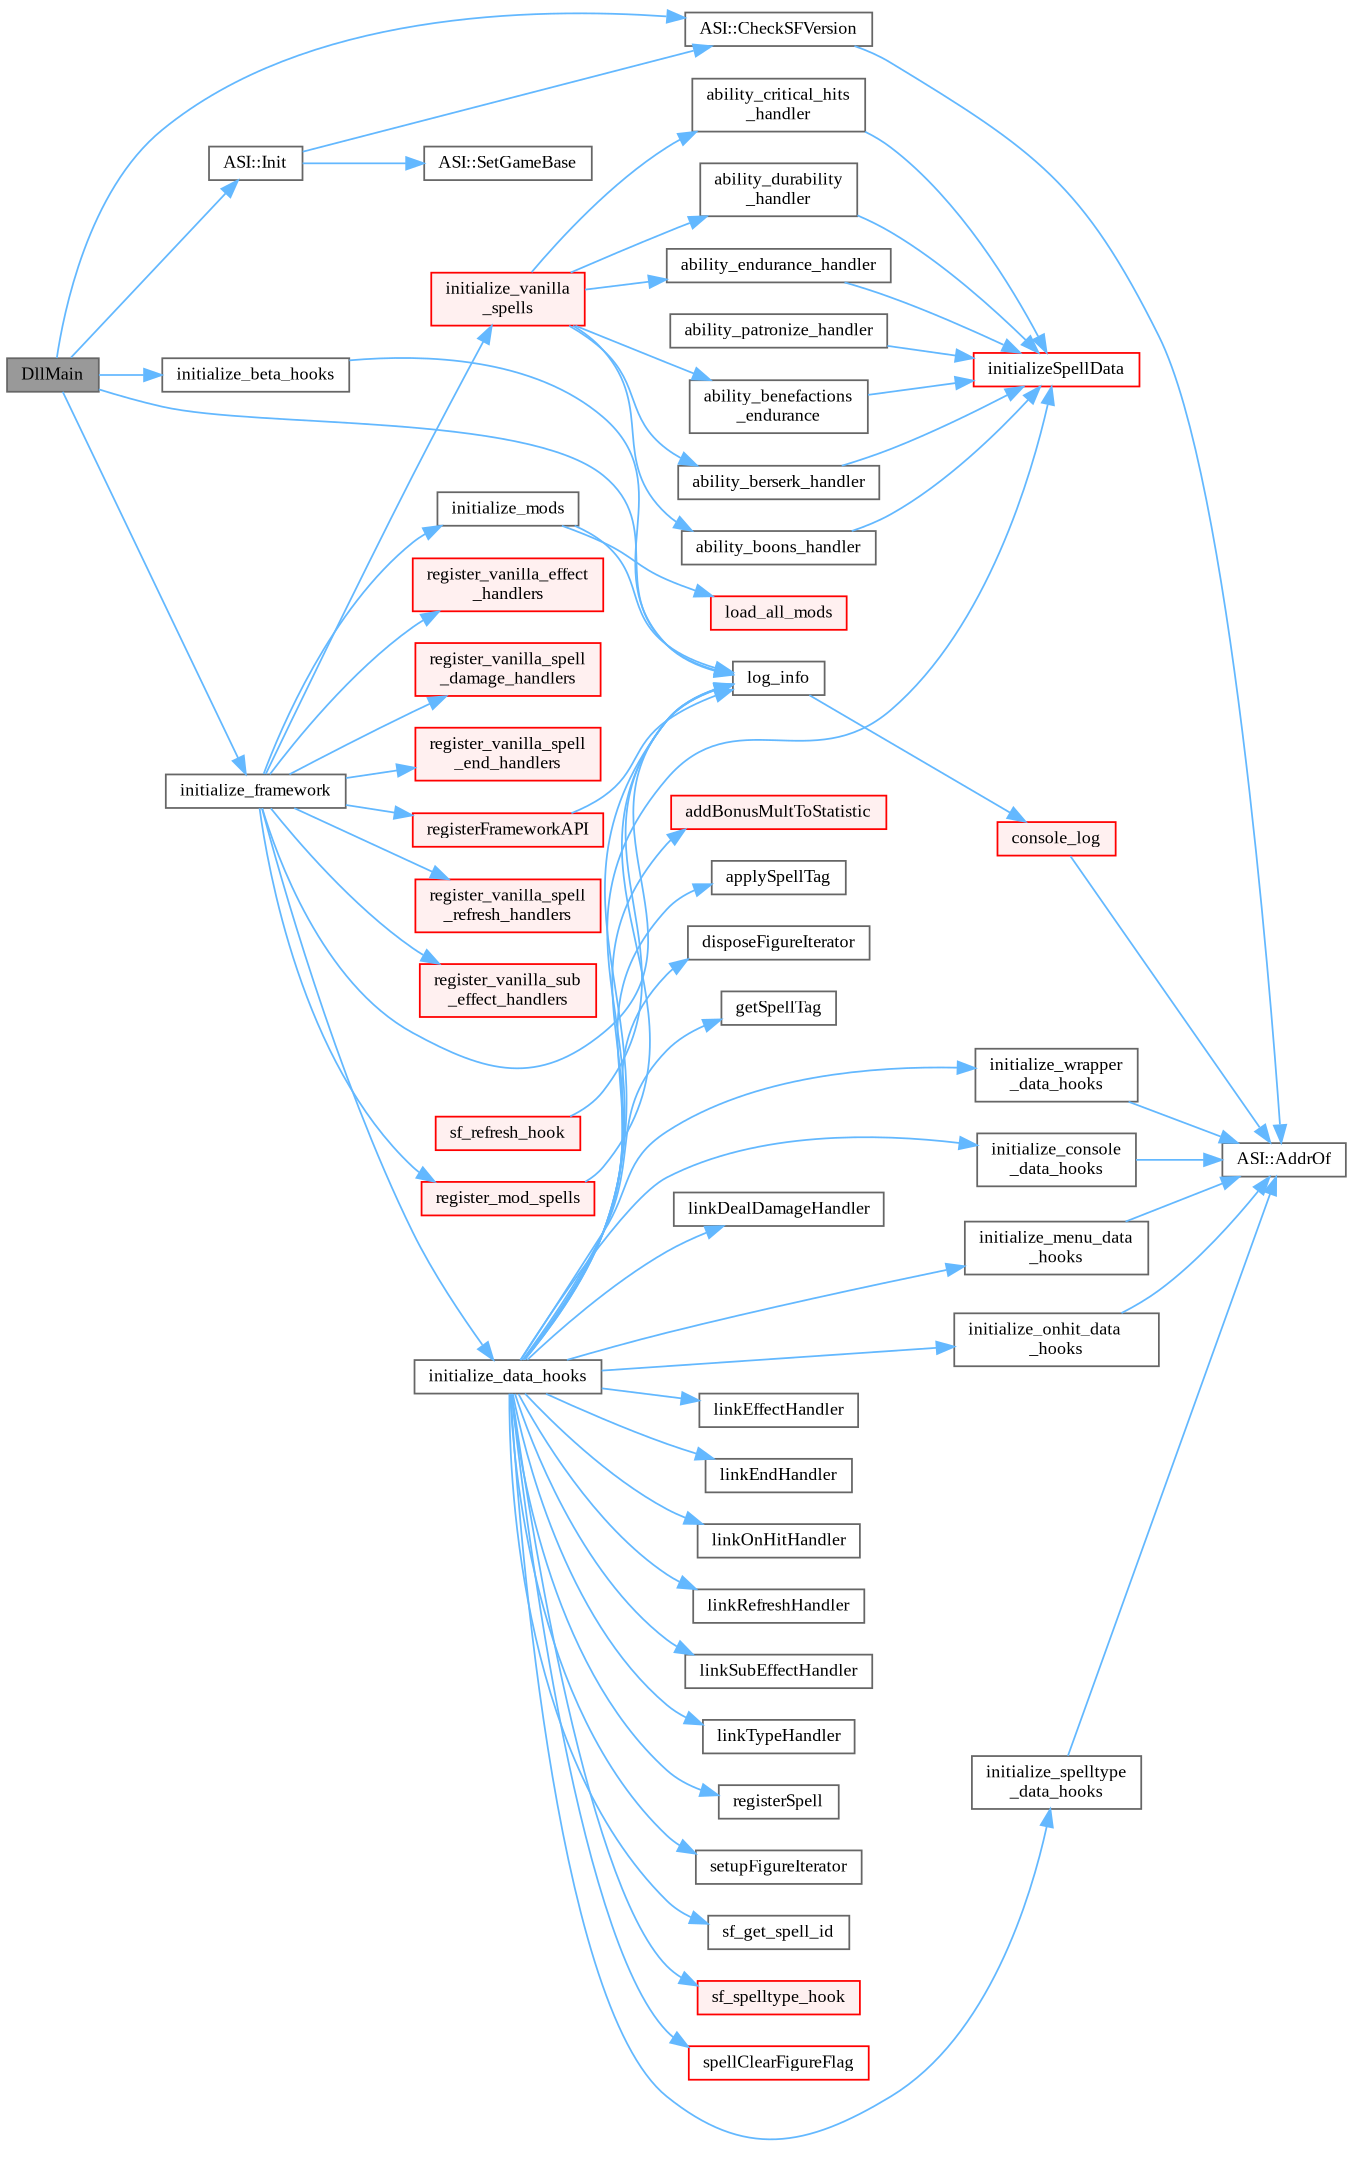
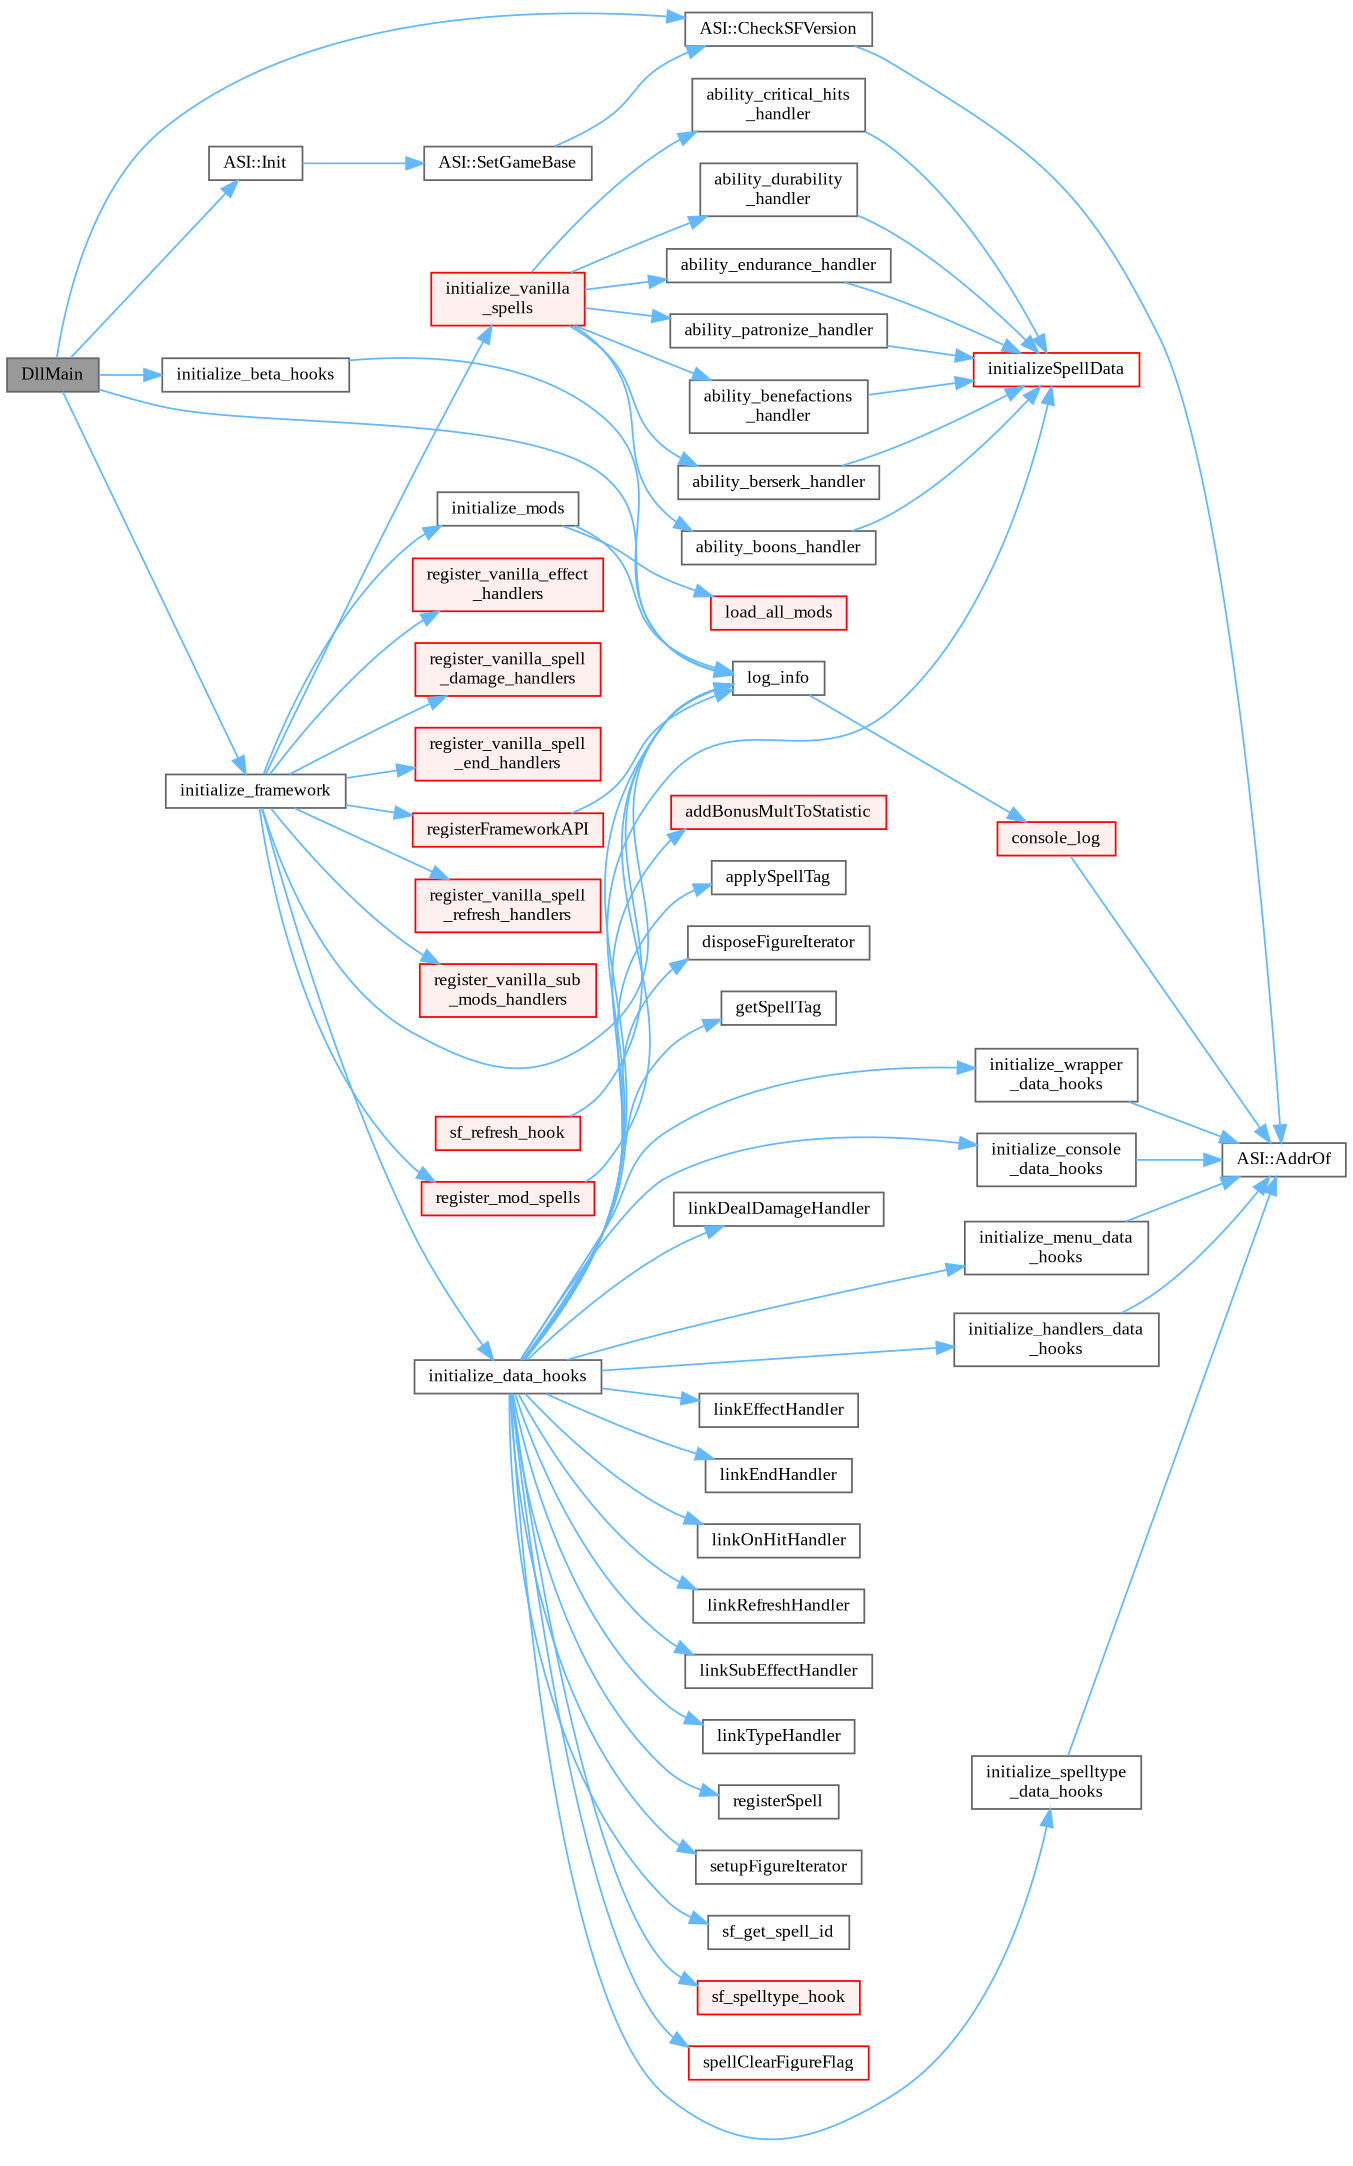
  digraph {
    fontname="Liberation Serif"
    rankdir=LR
    node [color=grey40 fillcolor=white fontname="Liberation Serif" fontsize=10 shape=box style=filled]
    edge [color=steelblue1 fontname="Liberation Serif" fontsize=10 labelfontname=Helvetica labelfontsize=10 style=solid]
    n1 [color=gray40 fillcolor=grey60 fontcolor=black height=0.2 label=DllMain width=0.4]
    n2 [height=0.2 label="ASI::CheckSFVersion" width=0.4]
    n3 [height=0.2 label="ASI::Init" width=0.4]
    n4 [height=0.2 label=initialize_beta_hooks width=0.4]
    n5 [height=0.2 label=log_info width=0.4]
    n6 [height=0.2 label=initialize_framework width=0.4]
    n7 [height=0.2 label="ASI::AddrOf" width=0.4]
    n8 [height=0.2 label="ASI::SetGameBase" width=0.4]
    n9 [color=red fillcolor="#FFF0F0" height=0.2 label=console_log width=0.4]
    n10 [height=0.2 label=initialize_data_hooks width=0.4]
    n11 [height=0.2 label=initialize_mods width=0.4]
    n12 [color=red fillcolor="#FFF0F0" height=0.2 label="initialize_vanilla\l_spells" width=0.4]
    n13 [color=red fillcolor="#FFF0F0" height=0.2 label=register_mod_spells width=0.4]
    n14 [color=red fillcolor="#FFF0F0" height=0.2 label="register_vanilla_effect\l_handlers" width=0.4]
    n15 [color=red fillcolor="#FFF0F0" height=0.2 label="register_vanilla_spell\l_damage_handlers" width=0.4]
    n16 [color=red fillcolor="#FFF0F0" height=0.2 label="register_vanilla_spell\l_end_handlers" width=0.4]
    n17 [color=red fillcolor="#FFF0F0" height=0.2 label="register_vanilla_spell\l_refresh_handlers" width=0.4]
-   n18 [color=red fillcolor="#FFF0F0" height=0.2 label="register_vanilla_sub\l_effect_handlers" width=0.4]
+   n18 [color=red fillcolor="#FFF0F0" height=0.2 label="register_vanilla_sub\l_mods_handlers" width=0.4]
    n19 [color=red fillcolor="#FFF0F0" height=0.2 label=registerFrameworkAPI width=0.4]
    n20 [color=red fillcolor="#FFF0F0" height=0.2 label=addBonusMultToStatistic width=0.4]
    n21 [height=0.2 label=applySpellTag width=0.4]
    n22 [height=0.2 label=disposeFigureIterator width=0.4]
    n23 [height=0.2 label=getSpellTag width=0.4]
    n24 [height=0.2 label="initialize_console\l_data_hooks" width=0.4]
    n25 [height=0.2 label="initialize_menu_data\l_hooks" width=0.4]
-   n26 [height=0.2 label="initialize_onhit_data\l_hooks" width=0.4]
+   n26 [height=0.2 label="initialize_handlers_data\l_hooks" width=0.4]
    n27 [height=0.2 label="initialize_spelltype\l_data_hooks" width=0.4]
    n28 [height=0.2 label="initialize_wrapper\l_data_hooks" width=0.4]
    n29 [color=red height=0.2 label=initializeSpellData width=0.4]
    n30 [height=0.2 label=linkDealDamageHandler width=0.4]
    n31 [height=0.2 label=linkEffectHandler width=0.4]
    n32 [height=0.2 label=linkEndHandler width=0.4]
    n33 [height=0.2 label=linkOnHitHandler width=0.4]
    n34 [height=0.2 label=linkRefreshHandler width=0.4]
    n35 [height=0.2 label=linkSubEffectHandler width=0.4]
    n36 [height=0.2 label=linkTypeHandler width=0.4]
    n37 [height=0.2 label=registerSpell width=0.4]
    n38 [height=0.2 label=setupFigureIterator width=0.4]
    n39 [height=0.2 label=sf_get_spell_id width=0.4]
    n40 [color=red fillcolor="#FFF0F0" height=0.2 label=sf_spelltype_hook width=0.4]
    n41 [color=red height=0.2 label=spellClearFigureFlag width=0.4]
    n42 [color=red fillcolor="#FFF0F0" height=0.2 label=load_all_mods width=0.4]
-   n43 [height=0.2 label="ability_benefactions\l_endurance" width=0.4]
+   n43 [height=0.2 label="ability_benefactions\l_handler" width=0.4]
    n44 [height=0.2 label=ability_berserk_handler width=0.4]
    n45 [height=0.2 label=ability_boons_handler width=0.4]
    n46 [height=0.2 label="ability_critical_hits\l_handler" width=0.4]
    n47 [height=0.2 label="ability_durability\l_handler" width=0.4]
    n48 [height=0.2 label=ability_endurance_handler width=0.4]
    n49 [height=0.2 label=ability_patronize_handler width=0.4]
    n50 [color=red fillcolor="#FFF0F0" height=0.2 label=sf_refresh_hook width=0.4]
    n1 -> n2
    n1 -> n3
    n1 -> n4
    n1 -> n5
    n1 -> n6
    n2 -> n7
-   n3 -> n2
+   n8 -> n2
    n3 -> n8
    n4 -> n5
    n5 -> n9
    n6 -> n5
    n6 -> n10
    n6 -> n11
    n6 -> n12
    n6 -> n13
    n6 -> n14
    n6 -> n15
    n6 -> n16
    n6 -> n17
    n6 -> n18
    n6 -> n19
    n9 -> n7
    n10 -> n5
    n10 -> n20
    n10 -> n21
    n10 -> n22
    n10 -> n23
    n10 -> n24
    n10 -> n25
    n10 -> n26
    n10 -> n27
    n10 -> n28
    n10 -> n29
    n10 -> n30
    n10 -> n31
    n10 -> n32
    n10 -> n33
    n10 -> n34
    n10 -> n35
    n10 -> n36
    n10 -> n37
    n10 -> n38
    n10 -> n39
    n10 -> n40
    n10 -> n41
    n11 -> n5
    n11 -> n42
    n12 -> n43
    n12 -> n44
    n12 -> n45
    n12 -> n46
    n12 -> n47
    n12 -> n48
+   n12 -> n49
    n13 -> n5
    n19 -> n5
    n24 -> n7
    n25 -> n7
    n26 -> n7
    n27 -> n7
    n28 -> n7
    n43 -> n29
    n44 -> n29
    n45 -> n29
    n46 -> n29
    n47 -> n29
    n48 -> n29
    n49 -> n29
    n50 -> n5
  }
